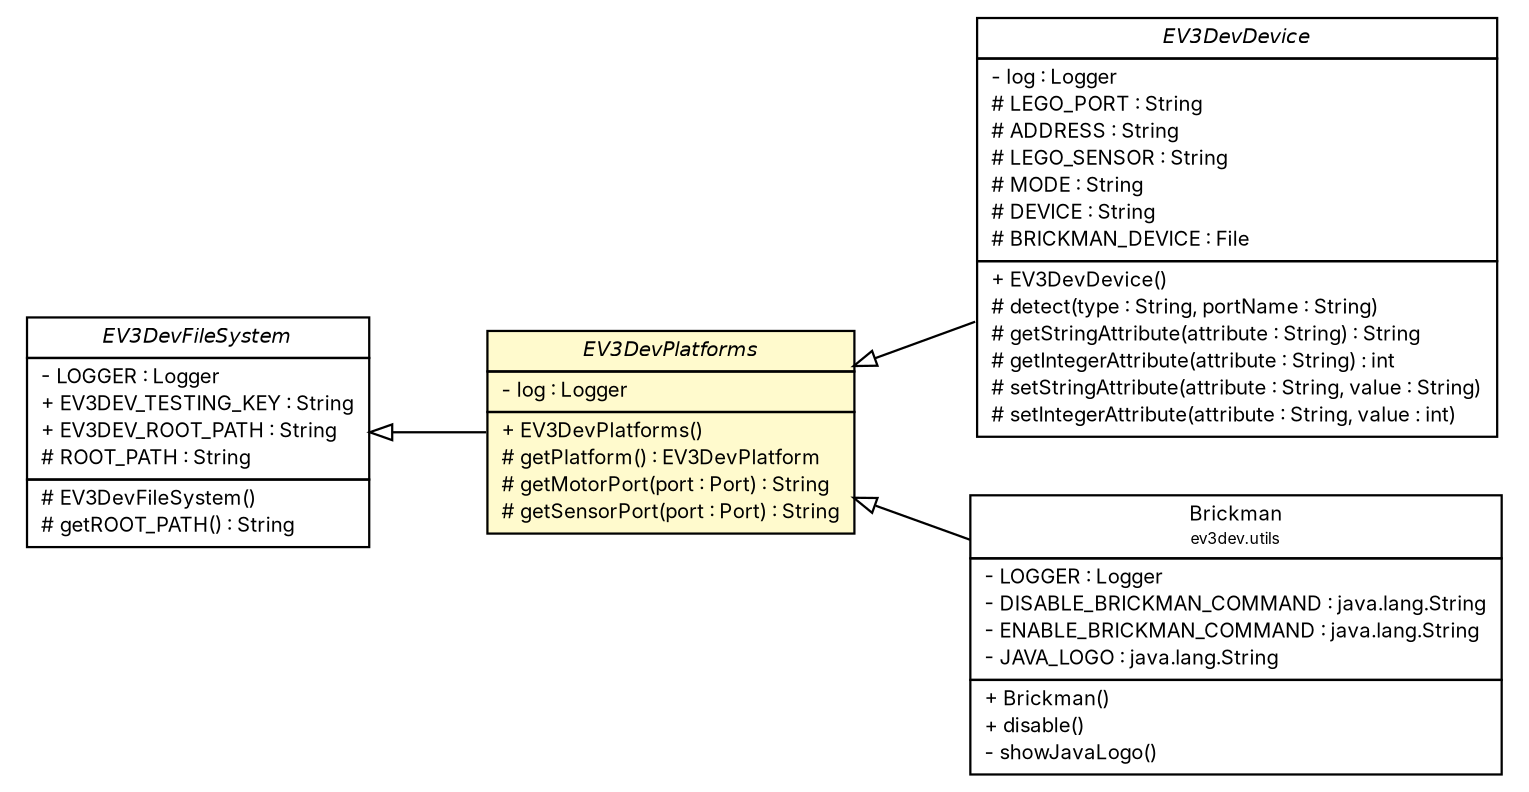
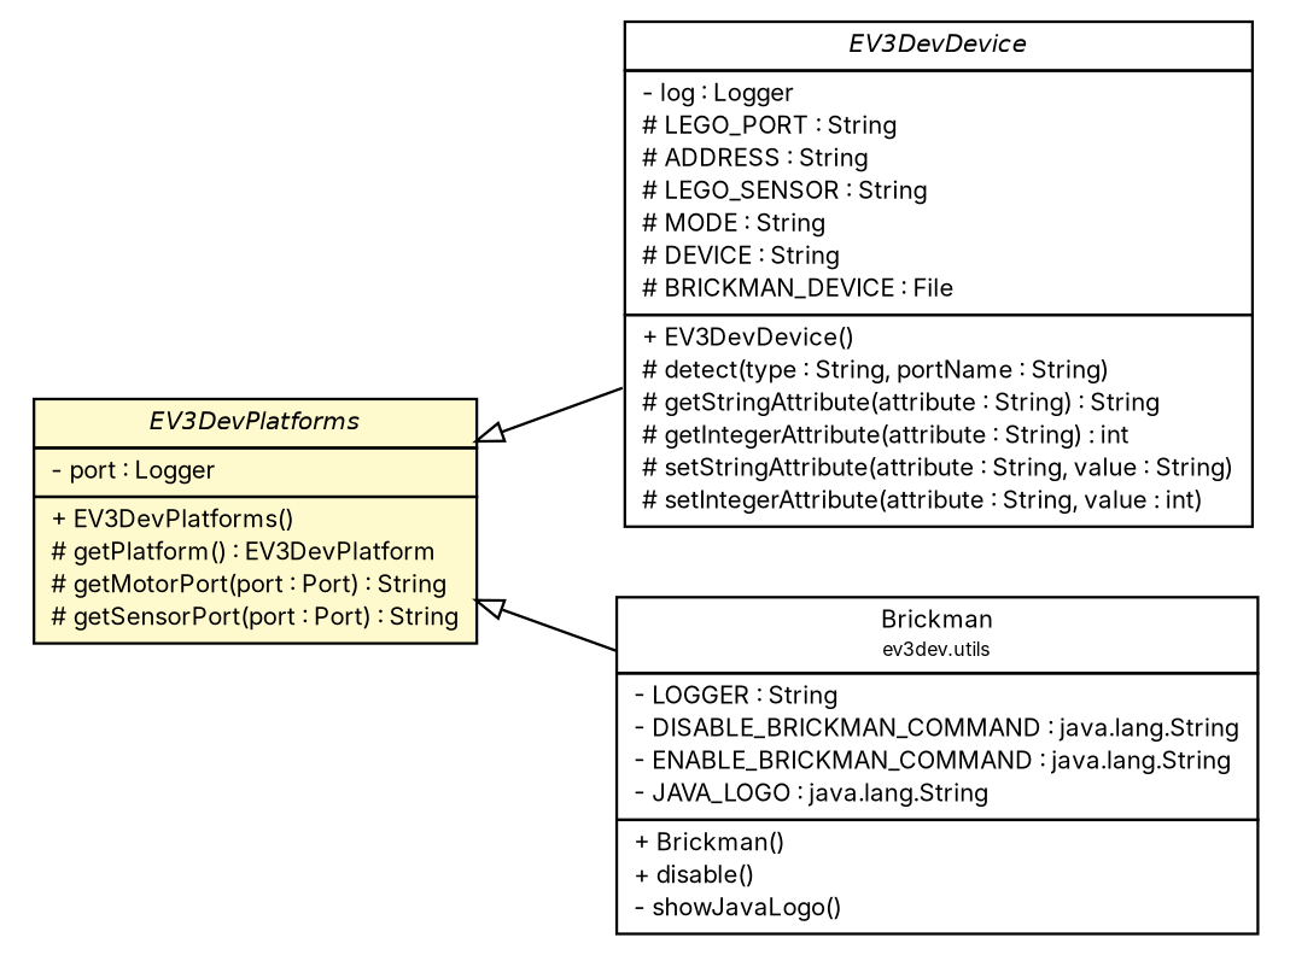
  digraph {
    fontname=Inter
    nodesep=0.25
    rankdir=LR
    ranksep=0.5
    node [fontcolor=black fontname=Inter fontsize=9.0 shape=plaintext]
    edge [arrowtail=empty dir=back fontname=Inter fontsize=10 headport=p labelfontname=Helvetica labelfontsize=10 tailport=p]
    n1 [label=<<table title="ev3dev.hardware.EV3DevDevice" border="0" cellborder="1" cellspacing="0" cellpadding="2" port="p" href="./EV3DevDevice.html"> 		<tr><td><table border="0" cellspacing="0" cellpadding="1"> <tr><td align="center" balign="center"><font face="Helvetica-Oblique"> EV3DevDevice </font></td></tr> 		</table></td></tr> 		<tr><td><table border="0" cellspacing="0" cellpadding="1"> <tr><td align="left" balign="left"> - log : Logger </td></tr> <tr><td align="left" balign="left"> # LEGO_PORT : String </td></tr> <tr><td align="left" balign="left"> # ADDRESS : String </td></tr> <tr><td align="left" balign="left"> # LEGO_SENSOR : String </td></tr> <tr><td align="left" balign="left"> # MODE : String </td></tr> <tr><td align="left" balign="left"> # DEVICE : String </td></tr> <tr><td align="left" balign="left"> # BRICKMAN_DEVICE : File </td></tr> 		</table></td></tr> 		<tr><td><table border="0" cellspacing="0" cellpadding="1"> <tr><td align="left" balign="left"> + EV3DevDevice() </td></tr> <tr><td align="left" balign="left"> # detect(type : String, portName : String) </td></tr> <tr><td align="left" balign="left"> # getStringAttribute(attribute : String) : String </td></tr> <tr><td align="left" balign="left"> # getIntegerAttribute(attribute : String) : int </td></tr> <tr><td align="left" balign="left"> # setStringAttribute(attribute : String, value : String) </td></tr> <tr><td align="left" balign="left"> # setIntegerAttribute(attribute : String, value : int) </td></tr> 		</table></td></tr> 		</table>>]
-   n2 [label=<<table title="ev3dev.hardware.EV3DevFileSystem" border="0" cellborder="1" cellspacing="0" cellpadding="2" port="p" href="./EV3DevFileSystem.html"> 		<tr><td><table border="0" cellspacing="0" cellpadding="1"> <tr><td align="center" balign="center"><font face="Helvetica-Oblique"> EV3DevFileSystem </font></td></tr> 		</table></td></tr> 		<tr><td><table border="0" cellspacing="0" cellpadding="1"> <tr><td align="left" balign="left"> - LOGGER : Logger </td></tr> <tr><td align="left" balign="left"> + EV3DEV_TESTING_KEY : String </td></tr> <tr><td align="left" balign="left"> + EV3DEV_ROOT_PATH : String </td></tr> <tr><td align="left" balign="left"> # ROOT_PATH : String </td></tr> 		</table></td></tr> 		<tr><td><table border="0" cellspacing="0" cellpadding="1"> <tr><td align="left" balign="left"> # EV3DevFileSystem() </td></tr> <tr><td align="left" balign="left"> # getROOT_PATH() : String </td></tr> 		</table></td></tr> 		</table>>]
-   n3 [label=<<table title="ev3dev.hardware.EV3DevPlatforms" border="0" cellborder="1" cellspacing="0" cellpadding="2" port="p" bgcolor="lemonChiffon" href="./EV3DevPlatforms.html"> 		<tr><td><table border="0" cellspacing="0" cellpadding="1"> <tr><td align="center" balign="center"><font face="Helvetica-Oblique"> EV3DevPlatforms </font></td></tr> 		</table></td></tr> 		<tr><td><table border="0" cellspacing="0" cellpadding="1"> <tr><td align="left" balign="left"> - log : Logger </td></tr> 		</table></td></tr> 		<tr><td><table border="0" cellspacing="0" cellpadding="1"> <tr><td align="left" balign="left"> + EV3DevPlatforms() </td></tr> <tr><td align="left" balign="left"> # getPlatform() : EV3DevPlatform </td></tr> <tr><td align="left" balign="left"> # getMotorPort(port : Port) : String </td></tr> <tr><td align="left" balign="left"> # getSensorPort(port : Port) : String </td></tr> 		</table></td></tr> 		</table>>]
-   n4 [label=<<table title="ev3dev.utils.Brickman" border="0" cellborder="1" cellspacing="0" cellpadding="2" port="p" href="../utils/Brickman.html"> 		<tr><td><table border="0" cellspacing="0" cellpadding="1"> <tr><td align="center" balign="center"> Brickman </td></tr> <tr><td align="center" balign="center"><font point-size="7.0"> ev3dev.utils </font></td></tr> 		</table></td></tr> 		<tr><td><table border="0" cellspacing="0" cellpadding="1"> <tr><td align="left" balign="left"> - LOGGER : Logger </td></tr> <tr><td align="left" balign="left"> - DISABLE_BRICKMAN_COMMAND : java.lang.String </td></tr> <tr><td align="left" balign="left"> - ENABLE_BRICKMAN_COMMAND : java.lang.String </td></tr> <tr><td align="left" balign="left"> - JAVA_LOGO : java.lang.String </td></tr> 		</table></td></tr> 		<tr><td><table border="0" cellspacing="0" cellpadding="1"> <tr><td align="left" balign="left"> + Brickman() </td></tr> <tr><td align="left" balign="left"> + disable() </td></tr> <tr><td align="left" balign="left"> - showJavaLogo() </td></tr> 		</table></td></tr> 		</table>>]
-   n2 -> n3
+   n3 [label=<<table title="ev3dev.hardware.EV3DevPlatforms" border="0" cellborder="1" cellspacing="0" cellpadding="2" port="p" bgcolor="lemonChiffon" href="./EV3DevPlatforms.html"> 		<tr><td><table border="0" cellspacing="0" cellpadding="1"> <tr><td align="center" balign="center"><font face="Helvetica-Oblique"> EV3DevPlatforms </font></td></tr> 		</table></td></tr> 		<tr><td><table border="0" cellspacing="0" cellpadding="1"> <tr><td align="left" balign="left"> - port : Logger </td></tr> 		</table></td></tr> 		<tr><td><table border="0" cellspacing="0" cellpadding="1"> <tr><td align="left" balign="left"> + EV3DevPlatforms() </td></tr> <tr><td align="left" balign="left"> # getPlatform() : EV3DevPlatform </td></tr> <tr><td align="left" balign="left"> # getMotorPort(port : Port) : String </td></tr> <tr><td align="left" balign="left"> # getSensorPort(port : Port) : String </td></tr> 		</table></td></tr> 		</table>>]
+   n4 [label=<<table title="ev3dev.utils.Brickman" border="0" cellborder="1" cellspacing="0" cellpadding="2" port="p" href="../utils/Brickman.html"> 		<tr><td><table border="0" cellspacing="0" cellpadding="1"> <tr><td align="center" balign="center"> Brickman </td></tr> <tr><td align="center" balign="center"><font point-size="7.0"> ev3dev.utils </font></td></tr> 		</table></td></tr> 		<tr><td><table border="0" cellspacing="0" cellpadding="1"> <tr><td align="left" balign="left"> - LOGGER : String </td></tr> <tr><td align="left" balign="left"> - DISABLE_BRICKMAN_COMMAND : java.lang.String </td></tr> <tr><td align="left" balign="left"> - ENABLE_BRICKMAN_COMMAND : java.lang.String </td></tr> <tr><td align="left" balign="left"> - JAVA_LOGO : java.lang.String </td></tr> 		</table></td></tr> 		<tr><td><table border="0" cellspacing="0" cellpadding="1"> <tr><td align="left" balign="left"> + Brickman() </td></tr> <tr><td align="left" balign="left"> + disable() </td></tr> <tr><td align="left" balign="left"> - showJavaLogo() </td></tr> 		</table></td></tr> 		</table>>]
    n3 -> n1
    n3 -> n4
  }
